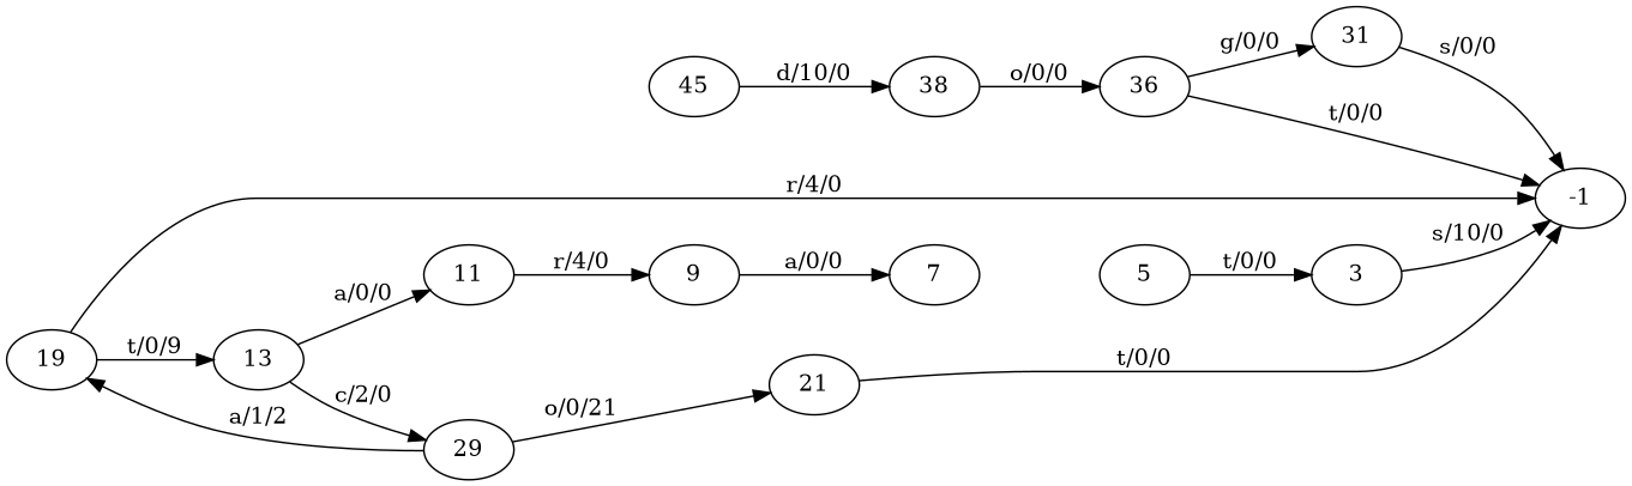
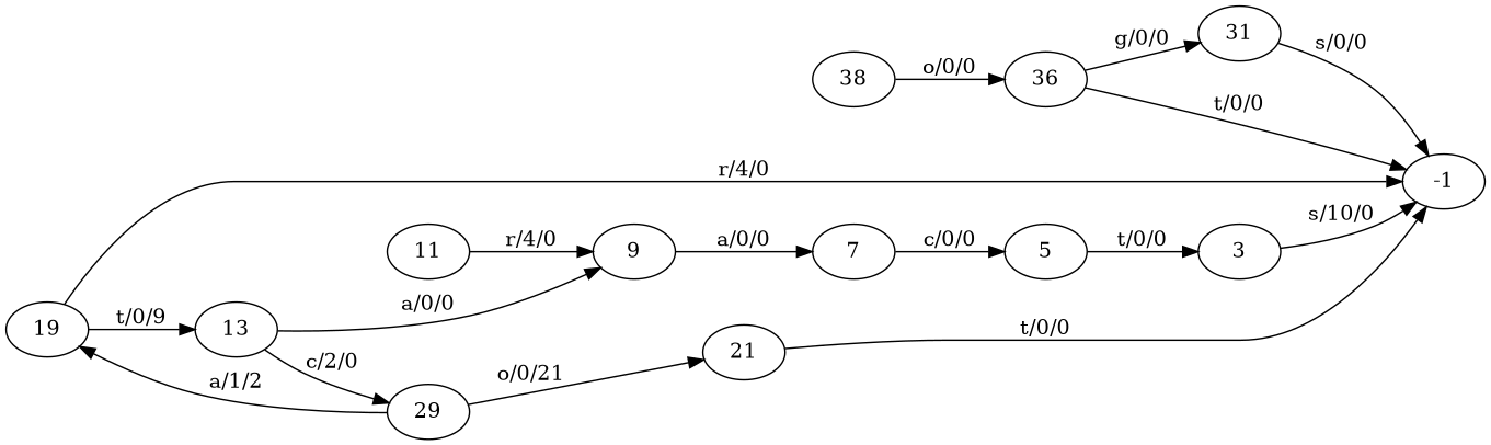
  digraph {
    rankdir=LR
-   45
    38
    29
    19
    21
    36
    -1
    13
    11
    9
    7
    5
    3
    31
-   45 -> 38 [label="d/10/0"]
    38 -> 36 [label="o/0/0"]
    29 -> 19 [label="a/1/2"]
    29 -> 21 [label="o/0/21"]
    19 -> -1 [label="r/4/0"]
    19 -> 13 [label="t/0/9"]
    21 -> -1 [label="t/0/0"]
    36 -> -1 [label="t/0/0"]
    36 -> 31 [label="g/0/0"]
    13 -> 29 [label="c/2/0"]
-   13 -> 11 [label="a/0/0"]
+   13 -> 9 [label="a/0/0"]
    11 -> 9 [label="r/4/0"]
    9 -> 7 [label="a/0/0"]
+   7 -> 5 [label="c/0/0"]
    5 -> 3 [label="t/0/0"]
    3 -> -1 [label="s/10/0"]
    31 -> -1 [label="s/0/0"]
  }
